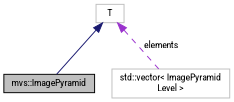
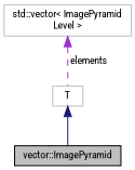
  digraph {
    fontname="Roboto Condensed"
    node [color=grey75 fillcolor=white fontname="Roboto Condensed" fontsize=10 shape=record style=filled]
    edge [dir=back fontname="Roboto Condensed" fontsize=10 labelfontname=FreeSans labelfontsize=10]
-   n1 [color=black fillcolor=grey75 fontcolor=black height=0.2 label="mvs::ImagePyramid" width=0.4]
+   n1 [color=black fillcolor=grey75 fontcolor=black height=0.2 label="vector::ImagePyramid" width=0.4]
    n2 [height=0.2 label="std::vector\< ImagePyramid\lLevel \>" width=0.4]
    n3 [height=0.2 label=T width=0.4]
    n3 -> n1 [color=midnightblue style=solid]
-   n3 -> n2 [color=darkorchid3 label=" elements" style=dashed]
+   n2 -> n3 [color=darkorchid3 label=" elements" style=dashed]
  }
